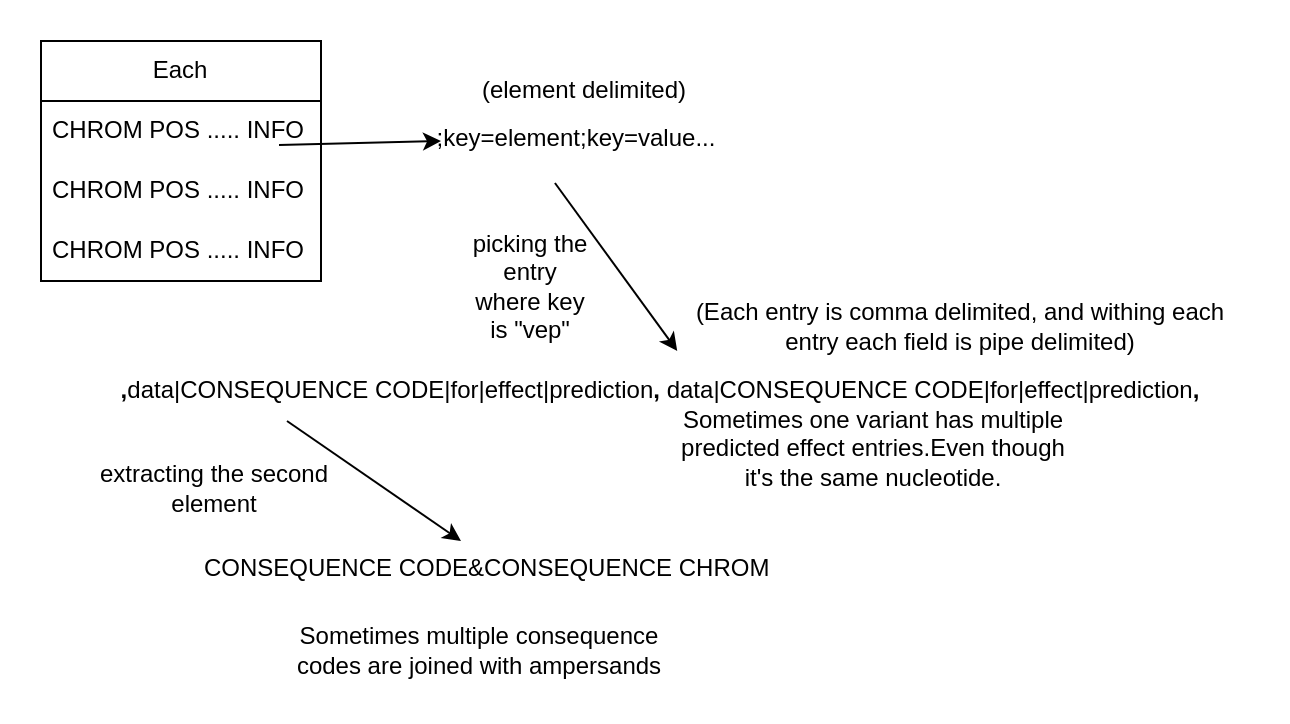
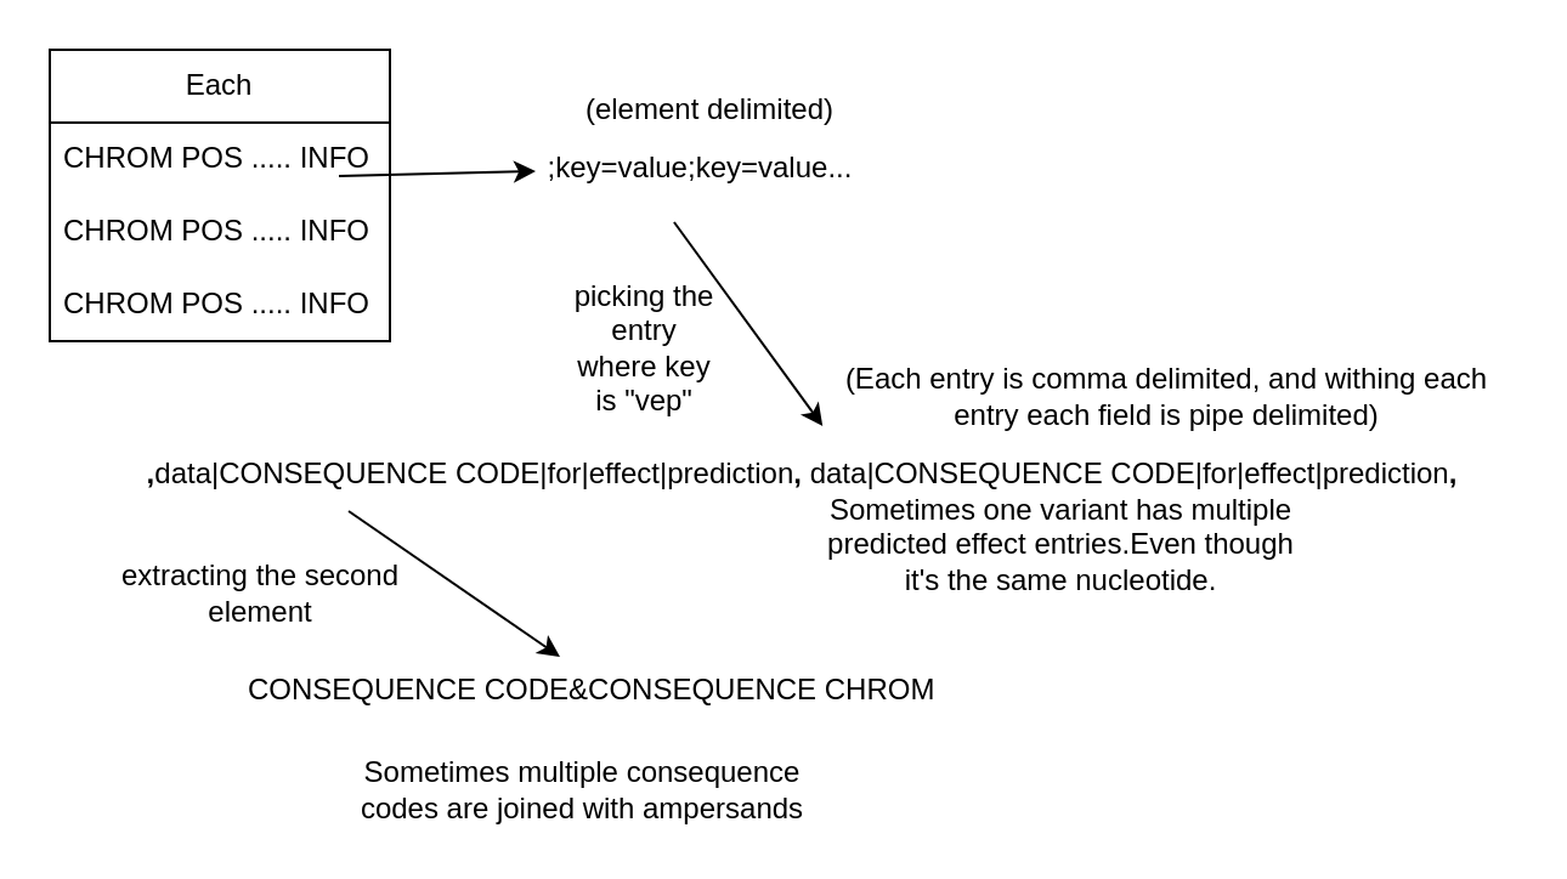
  <mxCell id="0" />
  <mxCell id="1" parent="0" />
  <mxCell id="2" value="Each" style="swimlane;fontStyle=0;childLayout=stackLayout;horizontal=1;startSize=30;horizontalStack=0;resizeParent=1;resizeParentMax=0;resizeLast=0;collapsible=1;marginBottom=0;whiteSpace=wrap;html=1;" parent="1" vertex="1"><mxGeometry x="20" y="20" width="140" height="120" as="geometry" /></mxCell>
  <mxCell id="3" value="CHROM POS ..... INFO" style="text;strokeColor=none;fillColor=none;align=left;verticalAlign=middle;spacingLeft=4;spacingRight=4;overflow=hidden;points=[[0,0.5],[1,0.5]];portConstraint=eastwest;rotatable=0;whiteSpace=wrap;html=1;" parent="2" vertex="1"><mxGeometry y="30" width="140" height="30" as="geometry" /></mxCell>
  <mxCell id="4" value="CHROM POS ..... INFO" style="text;strokeColor=none;fillColor=none;align=left;verticalAlign=middle;spacingLeft=4;spacingRight=4;overflow=hidden;points=[[0,0.5],[1,0.5]];portConstraint=eastwest;rotatable=0;whiteSpace=wrap;html=1;" parent="2" vertex="1"><mxGeometry y="60" width="140" height="30" as="geometry" /></mxCell>
  <mxCell id="5" value="CHROM POS ..... INFO" style="text;strokeColor=none;fillColor=none;align=left;verticalAlign=middle;spacingLeft=4;spacingRight=4;overflow=hidden;points=[[0,0.5],[1,0.5]];portConstraint=eastwest;rotatable=0;whiteSpace=wrap;html=1;" parent="2" vertex="1"><mxGeometry y="90" width="140" height="30" as="geometry" /></mxCell>
  <mxCell id="6" value="" style="endArrow=classic;html=1;rounded=0;exitX=0.85;exitY=-0.267;exitDx=0;exitDy=0;exitPerimeter=0;" parent="1" source="4" edge="1"><mxGeometry width="50" height="50" relative="1" as="geometry"><mxPoint x="190" y="180" as="sourcePoint" /><mxPoint x="220" y="70" as="targetPoint" /></mxGeometry></mxCell>
- <mxCell id="7" value=";key=element;key=value..." style="text;html=1;strokeColor=none;fillColor=none;align=center;verticalAlign=middle;whiteSpace=wrap;rounded=0;" parent="1" vertex="1"><mxGeometry x="193" y="54" width="190" height="30" as="geometry" /></mxCell>
+ <mxCell id="7" value=";key=value;key=value..." style="text;html=1;strokeColor=none;fillColor=none;align=center;verticalAlign=middle;whiteSpace=wrap;rounded=0;" parent="1" vertex="1"><mxGeometry x="193" y="54" width="190" height="30" as="geometry" /></mxCell>
  <mxCell id="8" value="" style="endArrow=classic;html=1;rounded=0;exitX=0.442;exitY=1.233;exitDx=0;exitDy=0;exitPerimeter=0;entryX=0.514;entryY=-0.167;entryDx=0;entryDy=0;entryPerimeter=0;" parent="1" source="7" target="10" edge="1"><mxGeometry width="50" height="50" relative="1" as="geometry"><mxPoint x="190" y="180" as="sourcePoint" /><mxPoint x="340" y="140" as="targetPoint" /></mxGeometry></mxCell>
  <mxCell id="9" value="picking the entry where key is &quot;vep&quot;" style="text;html=1;strokeColor=none;fillColor=none;align=center;verticalAlign=middle;whiteSpace=wrap;rounded=0;" parent="1" vertex="1"><mxGeometry x="235" y="128" width="60" height="30" as="geometry" /></mxCell>
  <mxCell id="10" value="&lt;b&gt;,&lt;/b&gt;data|CONSEQUENCE CODE|for|effect|prediction&lt;b&gt;,&lt;/b&gt; data|CONSEQUENCE CODE|for|effect|prediction&lt;b&gt;,&lt;/b&gt;" style="text;html=1;strokeColor=none;fillColor=none;align=center;verticalAlign=middle;whiteSpace=wrap;rounded=0;" parent="1" vertex="1"><mxGeometry x="40" y="180" width="580" height="30" as="geometry" /></mxCell>
  <mxCell id="11" value="(element delimited)" style="text;html=1;strokeColor=none;fillColor=none;align=center;verticalAlign=middle;whiteSpace=wrap;rounded=0;" parent="1" vertex="1"><mxGeometry x="214" y="30" width="156" height="30" as="geometry" /></mxCell>
  <mxCell id="12" value="" style="endArrow=classic;html=1;rounded=0;" parent="1" edge="1"><mxGeometry width="50" height="50" relative="1" as="geometry"><mxPoint x="143" y="210" as="sourcePoint" /><mxPoint x="230" y="270" as="targetPoint" /></mxGeometry></mxCell>
  <mxCell id="13" value="CONSEQUENCE CODE&amp;amp;CONSEQUENCE CHROM" style="text;whiteSpace=wrap;html=1;" parent="1" vertex="1"><mxGeometry x="100" y="270" width="300" height="40" as="geometry" /></mxCell>
  <mxCell id="14" value="Sometimes multiple consequence codes are joined with ampersands" style="text;html=1;strokeColor=none;fillColor=none;align=center;verticalAlign=middle;whiteSpace=wrap;rounded=0;" parent="1" vertex="1"><mxGeometry x="140" y="310" width="199" height="30" as="geometry" /></mxCell>
  <mxCell id="15" value="extracting the second element" style="text;html=1;strokeColor=none;fillColor=none;align=center;verticalAlign=middle;whiteSpace=wrap;rounded=0;" parent="1" vertex="1"><mxGeometry x="45" y="229" width="124" height="30" as="geometry" /></mxCell>
  <mxCell id="16" value="Sometimes one variant has multiple predicted effect entries.Even though it's the same nucleotide." style="text;html=1;strokeColor=none;fillColor=none;align=center;verticalAlign=middle;whiteSpace=wrap;rounded=0;" parent="1" vertex="1"><mxGeometry x="336.5" y="209" width="199" height="30" as="geometry" /></mxCell>
  <mxCell id="17" value="(Each entry is comma delimited, and withing each entry each field is pipe delimited)" style="text;html=1;strokeColor=none;fillColor=none;align=center;verticalAlign=middle;whiteSpace=wrap;rounded=0;" parent="1" vertex="1"><mxGeometry x="336.5" y="148" width="286" height="30" as="geometry" /></mxCell>
